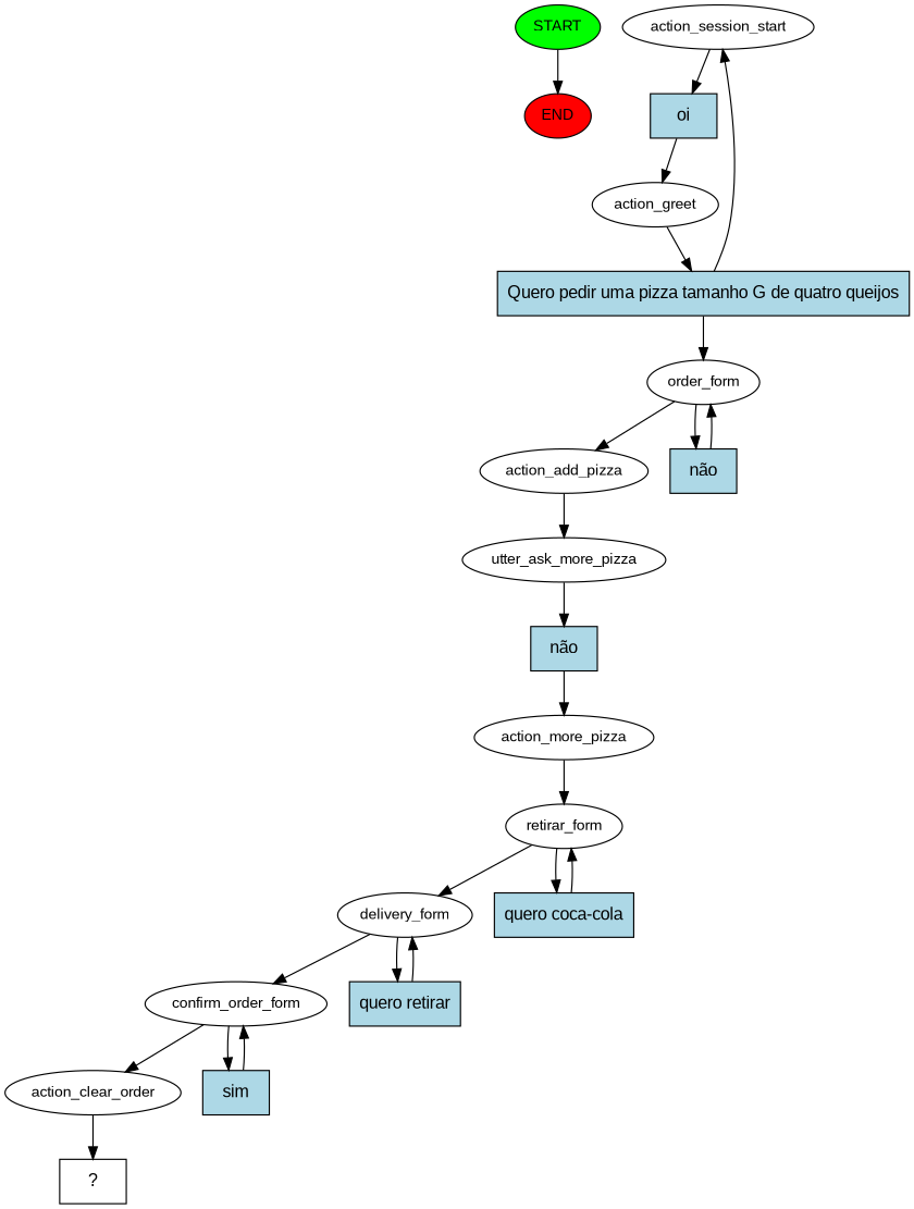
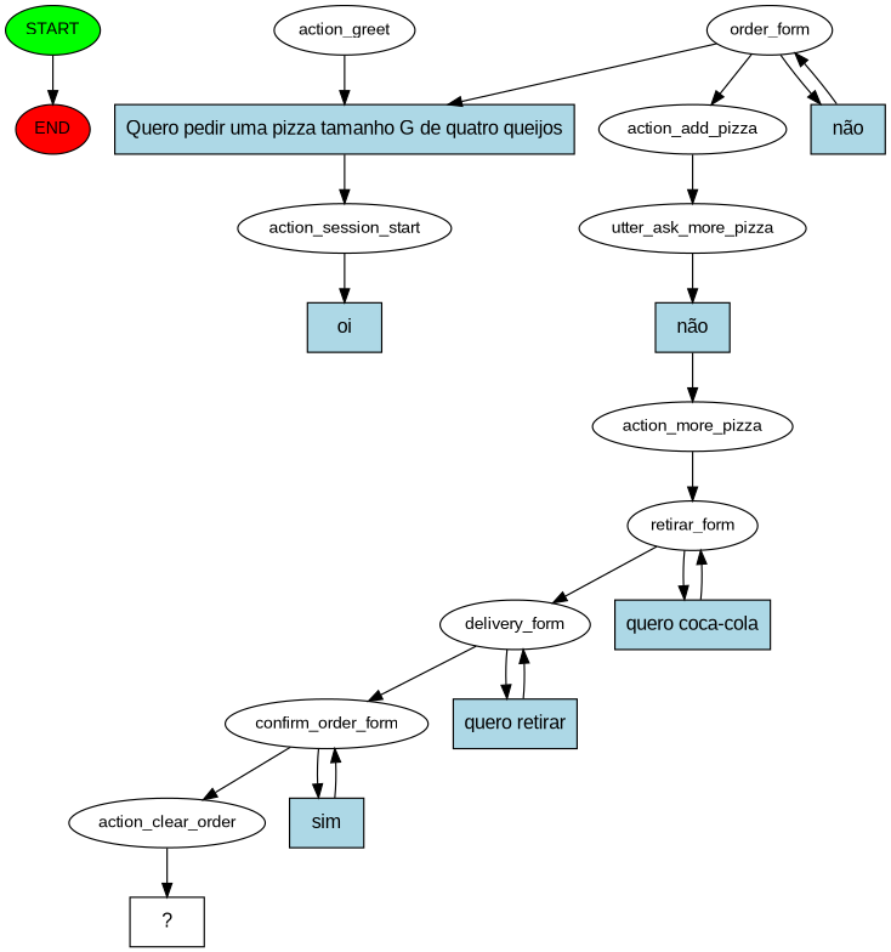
  digraph {
    fontname="Liberation Sans"
    node [fontname="Liberation Sans" fontsize=12]
    edge [fontname="Liberation Sans"]
    n1 [fillcolor=green label=START style=filled]
    n2 [fillcolor=red label=END style=filled]
    n3 [label=action_session_start]
    n4 [fillcolor=lightblue label=oi shape=rect style=filled fontsize=""]
    n5 [label=action_greet]
    n6 [fillcolor=lightblue label="Quero pedir uma pizza tamanho G de quatro queijos" shape=rect style=filled fontsize=""]
    n7 [label=order_form]
    n8 [label=action_add_pizza]
    n9 [fillcolor=lightblue label="não" shape=rect style=filled fontsize=""]
    n10 [label=utter_ask_more_pizza]
    n11 [fillcolor=lightblue label="não" shape=rect style=filled fontsize=""]
    n12 [label=action_more_pizza]
    n13 [label=retirar_form]
    n14 [label=delivery_form]
    n15 [fillcolor=lightblue label="quero coca-cola" shape=rect style=filled fontsize=""]
    n16 [label=confirm_order_form]
    n17 [fillcolor=lightblue label="quero retirar" shape=rect style=filled fontsize=""]
    n18 [label=action_clear_order]
    n19 [fillcolor=lightblue label=sim shape=rect style=filled fontsize=""]
    n20 [label="  ?  " shape=rect fontsize=""]
    n1 -> n2
    n3 -> n4
-   n4 -> n5
    n5 -> n6
    n6 -> n3
-   n6 -> n7
+   n7 -> n6
    n7 -> n8
    n7 -> n9
    n8 -> n10
    n9 -> n7
    n10 -> n11
    n11 -> n12
    n12 -> n13
    n13 -> n14
    n13 -> n15
    n14 -> n16
    n14 -> n17
    n15 -> n13
    n16 -> n18
    n16 -> n19
    n17 -> n14
    n18 -> n20
    n19 -> n16
  }
